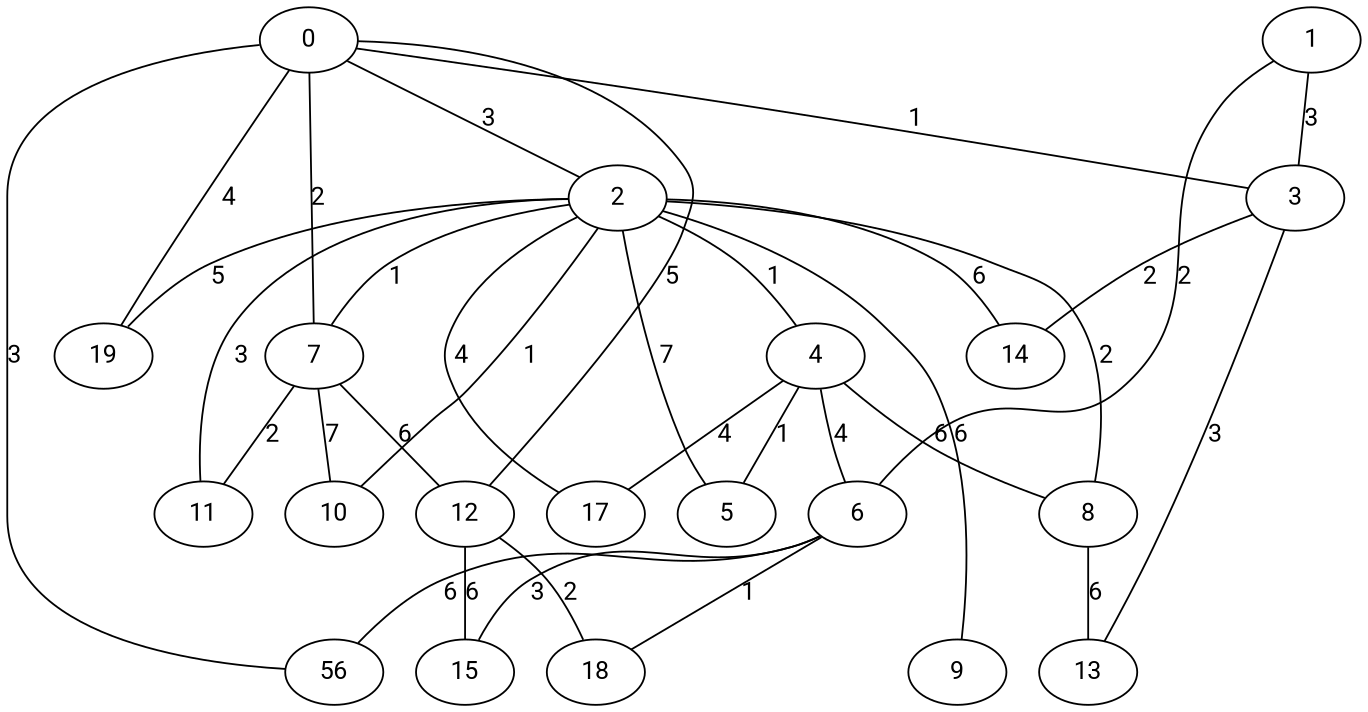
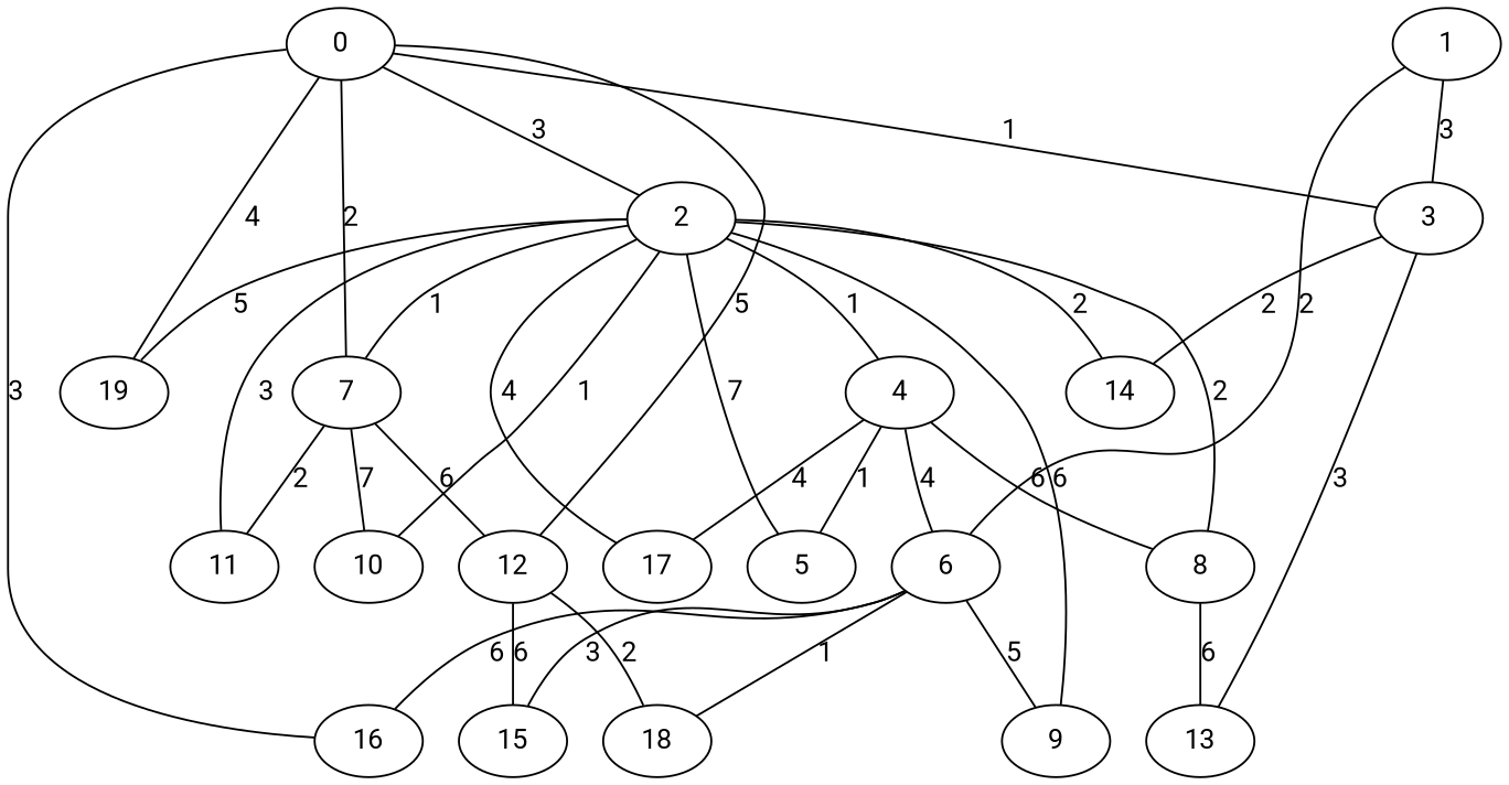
  graph {
    fontname=Roboto
    node [fontname=Roboto habit=2 x=4 y=6]
    edge [fontname=Roboto weight=6]
    0 [habit=6 x=5 y=5]
    2 [habit=10]
    3 [habit=5 x=7 y=4]
    7 [x=3 y=5]
    12 [habit=1 x=6 y=2]
-   16 [habit=1 x=9 y=5 label=56]
+   16 [habit=1 x=9 y=5]
    19 [habit=9 x=2 y=3]
    4 [habit=9 y=8]
    5 [base=1 x=2 y=9]
    8 [habit=8 y=3]
    9 [habit=4 x=6 y=10]
    10 [habit=7 x=1]
    11 [habit=9 x=1 y=7]
    14 [habit=3 x=8]
    17 [x=3 y=10]
    13 [base=2 habit=1 x=8 y=1]
    6 [habit=5 x=8 y=8]
    15 [habit=7 x=10]
    18 [habit=10 y=1]
    1 [habit=6 x=6 y=7]
    0 -- 2 [label=3 weight=3]
    0 -- 3 [label=1 weight=1]
    0 -- 7 [label=2 weight=2]
    0 -- 12 [label=5 weight=5]
    0 -- 16 [label=3 weight=3]
    0 -- 19 [label=4 weight=4]
    2 -- 7 [label=1 weight=1]
    2 -- 19 [label=5 weight=5]
    2 -- 4 [label=1 weight=1]
    2 -- 5 [label=7 weight=7]
    2 -- 8 [label=2 weight=2]
    2 -- 9 [label=6]
    2 -- 10 [label=1 weight=1]
    2 -- 11 [label=3 weight=3]
-   2 -- 14 [label=6]
+   2 -- 14 [label=2]
    2 -- 17 [label=4 weight=4]
    3 -- 14 [label=2 weight=2]
    3 -- 13 [label=3 weight=3]
    7 -- 12 [label=6]
    7 -- 10 [label=7 weight=7]
    7 -- 11 [label=2 weight=2]
    12 -- 15 [label=6]
    12 -- 18 [label=2 weight=2]
    4 -- 5 [label=1 weight=1]
    4 -- 8 [label=6]
    4 -- 17 [label=4 weight=4]
    4 -- 6 [label=4 weight=4]
    8 -- 13 [label=6]
    6 -- 16 [label=6]
+   6 -- 9 [label=5 weight=5]
    6 -- 15 [label=3 weight=3]
    6 -- 18 [label=1 weight=1]
    1 -- 3 [label=3 weight=3]
    1 -- 6 [label=2 weight=2]
  }
